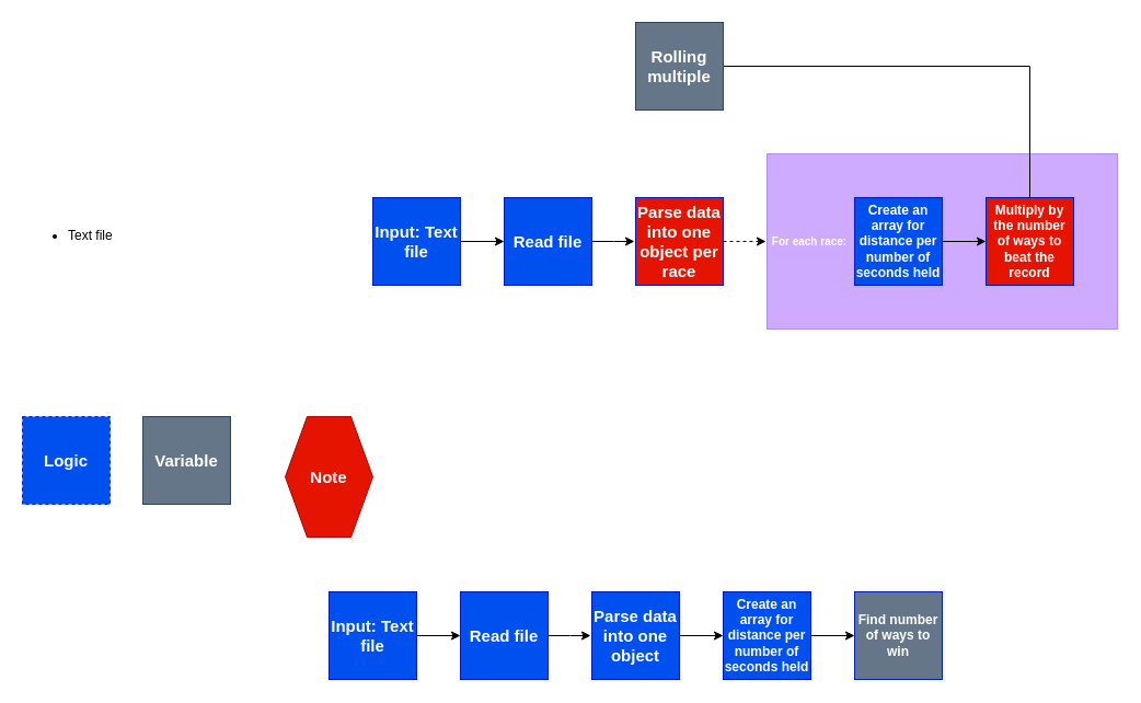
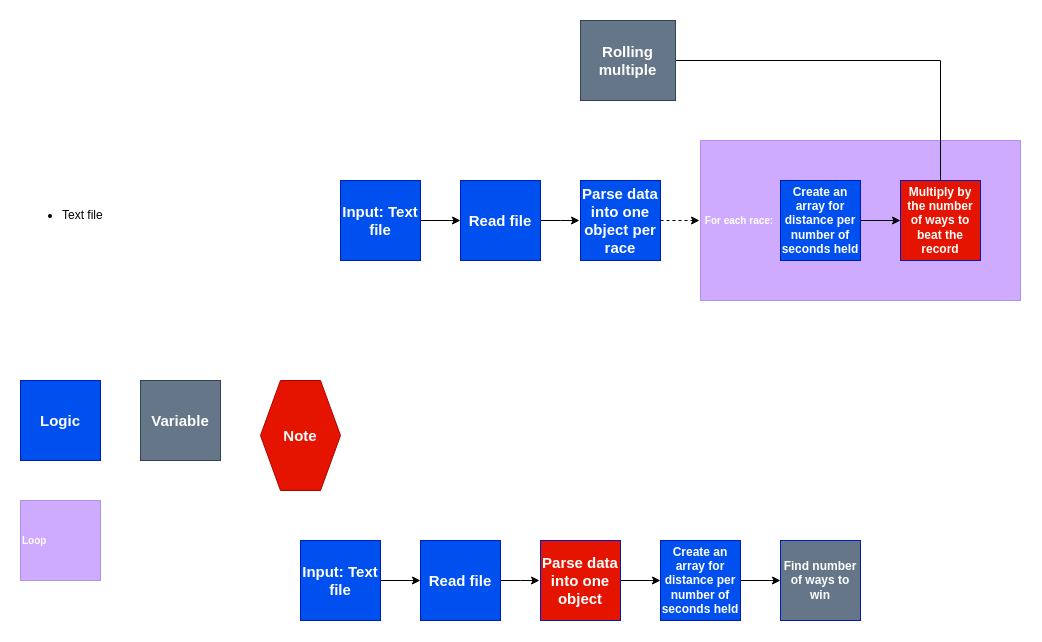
  <mxCell id="0" />
  <mxCell id="1" parent="0" />
  <mxCell id="2" value="&lt;div style=&quot;&quot;&gt;&lt;ul&gt;&lt;li&gt;&lt;span style=&quot;background-color: initial;&quot;&gt;Text file&lt;/span&gt;&lt;/li&gt;&lt;/ul&gt;&lt;/div&gt;" style="text;html=1;strokeColor=none;fillColor=none;align=left;verticalAlign=middle;whiteSpace=wrap;rounded=0;" vertex="1" parent="1"><mxGeometry x="20" y="70" width="300" height="290" as="geometry" /></mxCell>
- <mxCell id="3" value="Logic" style="rounded=0;whiteSpace=wrap;html=1;fillColor=#0050ef;fontColor=#ffffff;strokeColor=#001DBC;fontSize=15;fontStyle=1;dashed=1;" vertex="1" parent="1"><mxGeometry x="20" y="380" width="80" height="80" as="geometry" /></mxCell>
- <mxCell id="4" value="Variable" style="rounded=0;whiteSpace=wrap;html=1;fillColor=#647687;fontColor=#ffffff;strokeColor=#314354;fontSize=15;fontStyle=1" vertex="1" parent="1"><mxGeometry x="130" y="380" width="80" height="80" as="geometry" /></mxCell>
+ <mxCell id="3" value="Logic" style="rounded=0;whiteSpace=wrap;html=1;fillColor=#0050ef;fontColor=#ffffff;strokeColor=#001DBC;fontSize=15;fontStyle=1" vertex="1" parent="1"><mxGeometry x="20" y="380" width="80" height="80" as="geometry" /></mxCell>
+ <mxCell id="4" value="Variable" style="rounded=0;whiteSpace=wrap;html=1;fillColor=#647687;fontColor=#ffffff;strokeColor=#314354;fontSize=15;fontStyle=1" vertex="1" parent="1"><mxGeometry x="140" y="380" width="80" height="80" as="geometry" /></mxCell>
+ <mxCell id="5" value="Loop" style="rounded=0;whiteSpace=wrap;html=1;fillColor=#6a00ff;fontColor=#ffffff;strokeColor=#3700CC;fontSize=10;fontStyle=1;align=left;opacity=33;perimeterSpacing=1;strokeWidth=1;" vertex="1" parent="1"><mxGeometry x="20" y="500" width="80" height="80" as="geometry" /></mxCell>
  <mxCell id="6" value="Note" style="shape=hexagon;perimeter=hexagonPerimeter2;whiteSpace=wrap;html=1;fixedSize=1;fillColor=#e51400;fontColor=#ffffff;strokeColor=#B20000;fontStyle=1;fontSize=15;" vertex="1" parent="1"><mxGeometry x="260" y="380" width="80" height="110" as="geometry" /></mxCell>
  <mxCell id="7" style="edgeStyle=orthogonalEdgeStyle;rounded=0;orthogonalLoop=1;jettySize=auto;html=1;exitX=1;exitY=0.5;exitDx=0;exitDy=0;entryX=0;entryY=0.5;entryDx=0;entryDy=0;" edge="1" parent="1" source="8" target="10"><mxGeometry relative="1" as="geometry" /></mxCell>
  <mxCell id="8" value="Input: Text file" style="rounded=0;whiteSpace=wrap;html=1;fillColor=#0050ef;fontColor=#ffffff;strokeColor=#001DBC;fontSize=15;fontStyle=1" vertex="1" parent="1"><mxGeometry x="340" y="180" width="80" height="80" as="geometry" /></mxCell>
  <mxCell id="9" value="" style="edgeStyle=orthogonalEdgeStyle;rounded=0;orthogonalLoop=1;jettySize=auto;html=1;" edge="1" parent="1" source="10"><mxGeometry relative="1" as="geometry"><mxPoint x="579" y="220" as="targetPoint" /></mxGeometry></mxCell>
  <mxCell id="10" value="Read file" style="rounded=0;whiteSpace=wrap;html=1;fillColor=#0050ef;fontColor=#ffffff;strokeColor=#001DBC;fontSize=15;fontStyle=1" vertex="1" parent="1"><mxGeometry x="460" y="180" width="80" height="80" as="geometry" /></mxCell>
  <mxCell id="11" value="&amp;nbsp;For each race:" style="rounded=0;whiteSpace=wrap;html=1;fillColor=#6a00ff;fontColor=#ffffff;strokeColor=#3700CC;fontSize=10;fontStyle=1;align=left;opacity=33;perimeterSpacing=1;strokeWidth=1;" vertex="1" parent="1"><mxGeometry x="700" y="140" width="320" height="160" as="geometry" /></mxCell>
  <mxCell id="12" value="" style="edgeStyle=orthogonalEdgeStyle;rounded=0;orthogonalLoop=1;jettySize=auto;html=1;dashed=1;" edge="1" parent="1" source="13" target="11"><mxGeometry relative="1" as="geometry" /></mxCell>
- <mxCell id="13" value="Parse data into one object per race" style="rounded=0;whiteSpace=wrap;html=1;fillColor=#e51400;fontColor=#ffffff;strokeColor=#001DBC;fontSize=15;fontStyle=1;" vertex="1" parent="1"><mxGeometry x="580" y="180" width="80" height="80" as="geometry" /></mxCell>
+ <mxCell id="13" value="Parse data into one object per race" style="rounded=0;whiteSpace=wrap;html=1;fillColor=#0050ef;fontColor=#ffffff;strokeColor=#001DBC;fontSize=15;fontStyle=1" vertex="1" parent="1"><mxGeometry x="580" y="180" width="80" height="80" as="geometry" /></mxCell>
  <mxCell id="14" value="" style="edgeStyle=orthogonalEdgeStyle;rounded=0;orthogonalLoop=1;jettySize=auto;html=1;" edge="1" parent="1" source="15" target="16"><mxGeometry relative="1" as="geometry" /></mxCell>
  <mxCell id="15" value="Create an array for distance per number of seconds held" style="rounded=0;whiteSpace=wrap;html=1;fillColor=#0050ef;fontColor=#ffffff;strokeColor=#001DBC;fontSize=12;fontStyle=1" vertex="1" parent="1"><mxGeometry x="780" y="180" width="80" height="80" as="geometry" /></mxCell>
  <mxCell id="16" value="Multiply by the number of ways to beat the record" style="rounded=0;whiteSpace=wrap;html=1;fillColor=#e51400;fontColor=#ffffff;strokeColor=#001DBC;fontSize=12;fontStyle=1;" vertex="1" parent="1"><mxGeometry x="900" y="180" width="80" height="80" as="geometry" /></mxCell>
  <mxCell id="17" style="edgeStyle=orthogonalEdgeStyle;rounded=0;orthogonalLoop=1;jettySize=auto;html=1;exitX=1;exitY=0.5;exitDx=0;exitDy=0;entryX=0.5;entryY=0;entryDx=0;entryDy=0;endArrow=none;" edge="1" parent="1" source="18" target="16"><mxGeometry relative="1" as="geometry" /></mxCell>
- <mxCell id="18" value="Rolling multiple" style="rounded=0;whiteSpace=wrap;html=1;fillColor=#647687;fontColor=#ffffff;strokeColor=#314354;fontSize=15;fontStyle=1" vertex="1" parent="1"><mxGeometry x="580" y="20" width="80" height="80" as="geometry" /></mxCell>
+ <mxCell id="18" value="Rolling multiple" style="rounded=0;whiteSpace=wrap;html=1;fillColor=#647687;fontColor=#ffffff;strokeColor=#314354;fontSize=15;fontStyle=1" vertex="1" parent="1"><mxGeometry x="580" y="20" width="95" height="80" as="geometry" /></mxCell>
  <mxCell id="19" style="edgeStyle=orthogonalEdgeStyle;rounded=0;orthogonalLoop=1;jettySize=auto;html=1;exitX=1;exitY=0.5;exitDx=0;exitDy=0;entryX=0;entryY=0.5;entryDx=0;entryDy=0;" edge="1" parent="1" source="20" target="22"><mxGeometry relative="1" as="geometry" /></mxCell>
  <mxCell id="20" value="Input: Text file" style="rounded=0;whiteSpace=wrap;html=1;fillColor=#0050ef;fontColor=#ffffff;strokeColor=#001DBC;fontSize=15;fontStyle=1" vertex="1" parent="1"><mxGeometry x="300" y="540" width="80" height="80" as="geometry" /></mxCell>
  <mxCell id="21" value="" style="edgeStyle=orthogonalEdgeStyle;rounded=0;orthogonalLoop=1;jettySize=auto;html=1;" edge="1" parent="1" source="22"><mxGeometry relative="1" as="geometry"><mxPoint x="539" y="580" as="targetPoint" /></mxGeometry></mxCell>
  <mxCell id="22" value="Read file" style="rounded=0;whiteSpace=wrap;html=1;fillColor=#0050ef;fontColor=#ffffff;strokeColor=#001DBC;fontSize=15;fontStyle=1" vertex="1" parent="1"><mxGeometry x="420" y="540" width="80" height="80" as="geometry" /></mxCell>
  <mxCell id="23" style="edgeStyle=orthogonalEdgeStyle;rounded=0;orthogonalLoop=1;jettySize=auto;html=1;exitX=1;exitY=0.5;exitDx=0;exitDy=0;entryX=0;entryY=0.5;entryDx=0;entryDy=0;" edge="1" parent="1" source="24" target="26"><mxGeometry relative="1" as="geometry" /></mxCell>
- <mxCell id="24" value="Parse data into one object" style="rounded=0;whiteSpace=wrap;html=1;fillColor=#0050ef;fontColor=#ffffff;strokeColor=#001DBC;fontSize=15;fontStyle=1" vertex="1" parent="1"><mxGeometry x="540" y="540" width="80" height="80" as="geometry" /></mxCell>
+ <mxCell id="24" value="Parse data into one object" style="rounded=0;whiteSpace=wrap;html=1;fillColor=#e51400;fontColor=#ffffff;strokeColor=#001DBC;fontSize=15;fontStyle=1;" vertex="1" parent="1"><mxGeometry x="540" y="540" width="80" height="80" as="geometry" /></mxCell>
  <mxCell id="25" value="" style="edgeStyle=orthogonalEdgeStyle;rounded=0;orthogonalLoop=1;jettySize=auto;html=1;" edge="1" parent="1" source="26" target="27"><mxGeometry relative="1" as="geometry" /></mxCell>
  <mxCell id="26" value="Create an array for distance per number of seconds held" style="rounded=0;whiteSpace=wrap;html=1;fillColor=#0050ef;fontColor=#ffffff;strokeColor=#001DBC;fontSize=12;fontStyle=1" vertex="1" parent="1"><mxGeometry x="660" y="540" width="80" height="80" as="geometry" /></mxCell>
  <mxCell id="27" value="Find number of ways to win" style="rounded=0;whiteSpace=wrap;html=1;fillColor=#647687;fontColor=#ffffff;strokeColor=#001DBC;fontSize=12;fontStyle=1;" vertex="1" parent="1"><mxGeometry x="780" y="540" width="80" height="80" as="geometry" /></mxCell>
